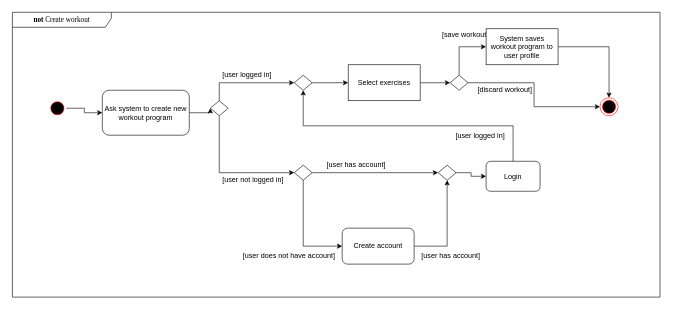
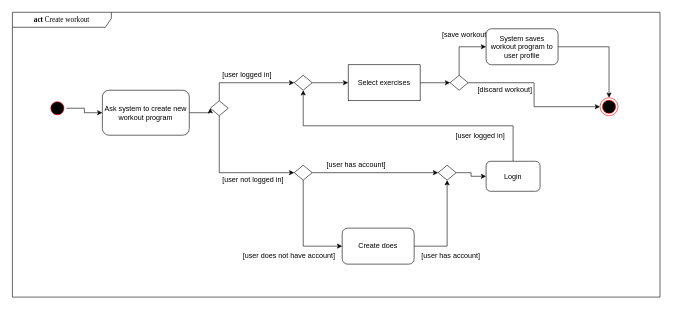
  <mxCell id="0" />
  <mxCell id="1" parent="0" />
- <mxCell id="2" value="&lt;b&gt;not&lt;/b&gt; Create workout" style="shape=umlFrame;whiteSpace=wrap;html=1;rounded=1;shadow=0;comic=0;labelBackgroundColor=none;strokeColor=#000000;strokeWidth=1;fillColor=#ffffff;fontFamily=Verdana;fontSize=12;fontColor=#000000;align=center;width=165;height=25;" parent="1" vertex="1"><mxGeometry x="20" y="20" width="1080" height="475" as="geometry" /></mxCell>
+ <mxCell id="2" value="&lt;b&gt;act&lt;/b&gt; Create workout" style="shape=umlFrame;whiteSpace=wrap;html=1;rounded=1;shadow=0;comic=0;labelBackgroundColor=none;strokeColor=#000000;strokeWidth=1;fillColor=#ffffff;fontFamily=Verdana;fontSize=12;fontColor=#000000;align=center;width=165;height=25;" parent="1" vertex="1"><mxGeometry x="20" y="20" width="1080" height="475" as="geometry" /></mxCell>
  <mxCell id="3" style="edgeStyle=orthogonalEdgeStyle;rounded=0;orthogonalLoop=1;jettySize=auto;html=1;exitX=0.5;exitY=0;exitDx=0;exitDy=0;entryX=0;entryY=0.5;entryDx=0;entryDy=0;" edge="1" parent="1" source="4" target="6"><mxGeometry relative="1" as="geometry" /></mxCell>
  <mxCell id="4" value="" style="ellipse;html=1;shape=startState;fillColor=#000000;strokeColor=#ff0000;rounded=1;shadow=0;comic=0;labelBackgroundColor=none;fontFamily=Verdana;fontSize=12;fontColor=#000000;align=center;direction=south;" parent="1" vertex="1"><mxGeometry x="80" y="165" width="30" height="30" as="geometry" /></mxCell>
  <mxCell id="5" style="edgeStyle=orthogonalEdgeStyle;rounded=0;orthogonalLoop=1;jettySize=auto;html=1;exitX=1;exitY=0.5;exitDx=0;exitDy=0;entryX=0;entryY=0.5;entryDx=0;entryDy=0;" edge="1" parent="1" source="6" target="11"><mxGeometry relative="1" as="geometry" /></mxCell>
  <mxCell id="6" value="Ask system to create new workout program" style="rounded=1;whiteSpace=wrap;html=1;" vertex="1" parent="1"><mxGeometry x="170" y="150" width="145" height="75" as="geometry" /></mxCell>
  <mxCell id="7" style="edgeStyle=orthogonalEdgeStyle;rounded=0;orthogonalLoop=1;jettySize=auto;html=1;exitX=0.5;exitY=0;exitDx=0;exitDy=0;entryX=0;entryY=0.5;entryDx=0;entryDy=0;" edge="1" parent="1" source="11" target="13"><mxGeometry relative="1" as="geometry" /></mxCell>
  <mxCell id="8" value="[user logged in]" style="text;html=1;resizable=0;points=[];align=center;verticalAlign=middle;labelBackgroundColor=#ffffff;" vertex="1" connectable="0" parent="7"><mxGeometry x="-0.613" y="-18" relative="1" as="geometry"><mxPoint x="45" y="-31" as="offset" /></mxGeometry></mxCell>
  <mxCell id="9" style="edgeStyle=orthogonalEdgeStyle;rounded=0;orthogonalLoop=1;jettySize=auto;html=1;exitX=0.5;exitY=1;exitDx=0;exitDy=0;entryX=0;entryY=0.5;entryDx=0;entryDy=0;" edge="1" parent="1" source="11" target="18"><mxGeometry relative="1" as="geometry" /></mxCell>
  <mxCell id="10" value="[user not logged in]" style="text;html=1;resizable=0;points=[];align=center;verticalAlign=middle;labelBackgroundColor=#ffffff;" vertex="1" connectable="0" parent="9"><mxGeometry x="-0.136" y="9" relative="1" as="geometry"><mxPoint x="55" y="21" as="offset" /></mxGeometry></mxCell>
  <mxCell id="11" value="" style="rhombus;whiteSpace=wrap;html=1;" vertex="1" parent="1"><mxGeometry x="350" y="167.5" width="30" height="25" as="geometry" /></mxCell>
  <mxCell id="12" style="edgeStyle=orthogonalEdgeStyle;rounded=0;orthogonalLoop=1;jettySize=auto;html=1;exitX=1;exitY=0.5;exitDx=0;exitDy=0;entryX=0;entryY=0.5;entryDx=0;entryDy=0;" edge="1" parent="1" source="13" target="28"><mxGeometry relative="1" as="geometry" /></mxCell>
  <mxCell id="13" value="" style="rhombus;whiteSpace=wrap;html=1;" vertex="1" parent="1"><mxGeometry x="490" y="125" width="30" height="25" as="geometry" /></mxCell>
  <mxCell id="14" style="edgeStyle=orthogonalEdgeStyle;rounded=0;orthogonalLoop=1;jettySize=auto;html=1;exitX=1;exitY=0.5;exitDx=0;exitDy=0;entryX=0;entryY=0.5;entryDx=0;entryDy=0;" edge="1" parent="1" source="18" target="20"><mxGeometry relative="1" as="geometry" /></mxCell>
  <mxCell id="15" value="[user has account]" style="text;html=1;resizable=0;points=[];align=center;verticalAlign=middle;labelBackgroundColor=#ffffff;" vertex="1" connectable="0" parent="14"><mxGeometry x="-0.733" y="4" relative="1" as="geometry"><mxPoint x="44" y="-9" as="offset" /></mxGeometry></mxCell>
  <mxCell id="16" style="edgeStyle=orthogonalEdgeStyle;rounded=0;orthogonalLoop=1;jettySize=auto;html=1;exitX=0.5;exitY=1;exitDx=0;exitDy=0;entryX=0;entryY=0.5;entryDx=0;entryDy=0;" edge="1" parent="1" source="18" target="23"><mxGeometry relative="1" as="geometry" /></mxCell>
  <mxCell id="17" value="[user does not have account]" style="text;html=1;resizable=0;points=[];align=center;verticalAlign=middle;labelBackgroundColor=#ffffff;" vertex="1" connectable="0" parent="16"><mxGeometry x="0.257" y="9" relative="1" as="geometry"><mxPoint x="-25" y="24" as="offset" /></mxGeometry></mxCell>
  <mxCell id="18" value="" style="rhombus;whiteSpace=wrap;html=1;" vertex="1" parent="1"><mxGeometry x="490" y="275" width="30" height="25" as="geometry" /></mxCell>
  <mxCell id="19" style="edgeStyle=orthogonalEdgeStyle;rounded=0;orthogonalLoop=1;jettySize=auto;html=1;exitX=1;exitY=0.5;exitDx=0;exitDy=0;" edge="1" parent="1" source="20" target="26"><mxGeometry relative="1" as="geometry" /></mxCell>
  <mxCell id="20" value="" style="rhombus;whiteSpace=wrap;html=1;" vertex="1" parent="1"><mxGeometry x="730" y="275" width="30" height="25" as="geometry" /></mxCell>
  <mxCell id="21" style="edgeStyle=orthogonalEdgeStyle;rounded=0;orthogonalLoop=1;jettySize=auto;html=1;exitX=1;exitY=0.5;exitDx=0;exitDy=0;entryX=0.5;entryY=1;entryDx=0;entryDy=0;" edge="1" parent="1" source="23" target="20"><mxGeometry relative="1" as="geometry" /></mxCell>
  <mxCell id="22" value="[user has account]" style="text;html=1;resizable=0;points=[];align=center;verticalAlign=middle;labelBackgroundColor=#ffffff;" vertex="1" connectable="0" parent="21"><mxGeometry x="-0.333" y="19" relative="1" as="geometry"><mxPoint x="24" y="15" as="offset" /></mxGeometry></mxCell>
- <mxCell id="23" value="Create account" style="rounded=1;whiteSpace=wrap;html=1;" vertex="1" parent="1"><mxGeometry x="570" y="380" width="120" height="60" as="geometry" /></mxCell>
+ <mxCell id="23" value="Create does" style="rounded=1;whiteSpace=wrap;html=1;" vertex="1" parent="1"><mxGeometry x="570" y="380" width="120" height="60" as="geometry" /></mxCell>
  <mxCell id="24" style="edgeStyle=orthogonalEdgeStyle;rounded=0;orthogonalLoop=1;jettySize=auto;html=1;exitX=0.5;exitY=0;exitDx=0;exitDy=0;entryX=0.5;entryY=1;entryDx=0;entryDy=0;" edge="1" parent="1" source="26" target="13"><mxGeometry relative="1" as="geometry" /></mxCell>
  <mxCell id="25" value="[user logged in]" style="text;html=1;resizable=0;points=[];align=center;verticalAlign=middle;labelBackgroundColor=#ffffff;" vertex="1" connectable="0" parent="24"><mxGeometry x="-0.744" y="17" relative="1" as="geometry"><mxPoint x="-55" y="-1" as="offset" /></mxGeometry></mxCell>
  <mxCell id="26" value="Login" style="rounded=1;whiteSpace=wrap;html=1;" vertex="1" parent="1"><mxGeometry x="810" y="268.5" width="90" height="50" as="geometry" /></mxCell>
  <mxCell id="27" style="edgeStyle=orthogonalEdgeStyle;rounded=0;orthogonalLoop=1;jettySize=auto;html=1;exitX=1;exitY=0.5;exitDx=0;exitDy=0;entryX=0;entryY=0.5;entryDx=0;entryDy=0;" edge="1" parent="1" source="28" target="33"><mxGeometry relative="1" as="geometry" /></mxCell>
  <mxCell id="28" value="Select exercises" style="whiteSpace=wrap;html=1;rounded=0;" vertex="1" parent="1"><mxGeometry x="580" y="107.5" width="120" height="60" as="geometry" /></mxCell>
  <mxCell id="29" style="edgeStyle=orthogonalEdgeStyle;rounded=0;orthogonalLoop=1;jettySize=auto;html=1;exitX=0.5;exitY=0;exitDx=0;exitDy=0;entryX=0;entryY=0.5;entryDx=0;entryDy=0;" edge="1" parent="1" source="33" target="35"><mxGeometry relative="1" as="geometry" /></mxCell>
  <mxCell id="30" value="[save workout]" style="text;html=1;resizable=0;points=[];align=center;verticalAlign=middle;labelBackgroundColor=#ffffff;" vertex="1" connectable="0" parent="29"><mxGeometry x="0.022" y="-9" relative="1" as="geometry"><mxPoint y="-22" as="offset" /></mxGeometry></mxCell>
  <mxCell id="31" style="edgeStyle=orthogonalEdgeStyle;rounded=0;orthogonalLoop=1;jettySize=auto;html=1;exitX=1;exitY=0.5;exitDx=0;exitDy=0;entryX=0;entryY=0.5;entryDx=0;entryDy=0;" edge="1" parent="1" source="33" target="36"><mxGeometry relative="1" as="geometry" /></mxCell>
  <mxCell id="32" value="[discard workout]" style="text;html=1;resizable=0;points=[];align=center;verticalAlign=middle;labelBackgroundColor=#ffffff;" vertex="1" connectable="0" parent="31"><mxGeometry x="-0.677" y="-1" relative="1" as="geometry"><mxPoint x="18" y="11" as="offset" /></mxGeometry></mxCell>
  <mxCell id="33" value="" style="rhombus;whiteSpace=wrap;html=1;" vertex="1" parent="1"><mxGeometry x="750" y="125" width="30" height="25" as="geometry" /></mxCell>
  <mxCell id="34" style="edgeStyle=orthogonalEdgeStyle;rounded=0;orthogonalLoop=1;jettySize=auto;html=1;exitX=1;exitY=0.5;exitDx=0;exitDy=0;entryX=0.5;entryY=0;entryDx=0;entryDy=0;" edge="1" parent="1" source="35" target="36"><mxGeometry relative="1" as="geometry" /></mxCell>
- <mxCell id="35" value="System saves workout program to user profile" style="whiteSpace=wrap;html=1;rounded=0;" vertex="1" parent="1"><mxGeometry x="810" y="47.5" width="120" height="60" as="geometry" /></mxCell>
+ <mxCell id="35" value="System saves workout program to user profile" style="rounded=1;whiteSpace=wrap;html=1;" vertex="1" parent="1"><mxGeometry x="810" y="47.5" width="120" height="60" as="geometry" /></mxCell>
  <mxCell id="36" value="" style="ellipse;html=1;shape=endState;fillColor=#000000;strokeColor=#ff0000;" vertex="1" parent="1"><mxGeometry x="1000" y="162.5" width="30" height="30" as="geometry" /></mxCell>
